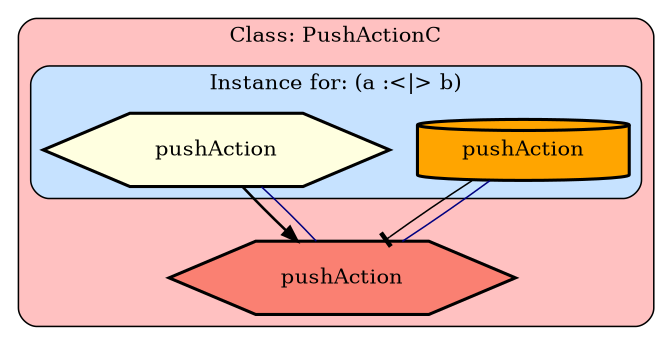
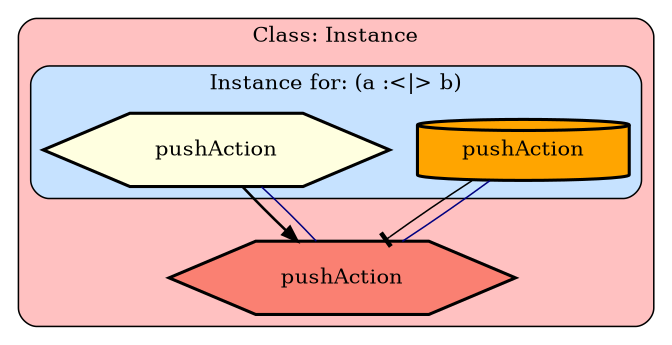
  digraph {
    node [margin="0.4,0.1" shape=hexagon style="filled,bold"]
    edge [color=black penwidth=1]
    n1 [fillcolor=orange label=pushAction shape=cylinder]
    n2 [fillcolor=lightyellow label=pushAction]
    n3 [fillcolor=salmon label=pushAction]
    subgraph cluster_1 {
      fillcolor=rosybrown1
-     label="Class: PushActionC"
+     label="Class: Instance"
      style="filled,rounded"
      n3
      subgraph cluster_2 {
        fillcolor=slategray1
        label="Instance for: (a :<|> b)"
        style="filled,rounded"
        n1
        n2
      }
    }
    n1 -> n3 [arrowhead=tee]
    n2 -> n3 [penwidth=1.6931471805599454 arrowhead=normal]
    n3 -> n1 [color=navy dir=none]
    n3 -> n2 [color=navy dir=none]
  }
